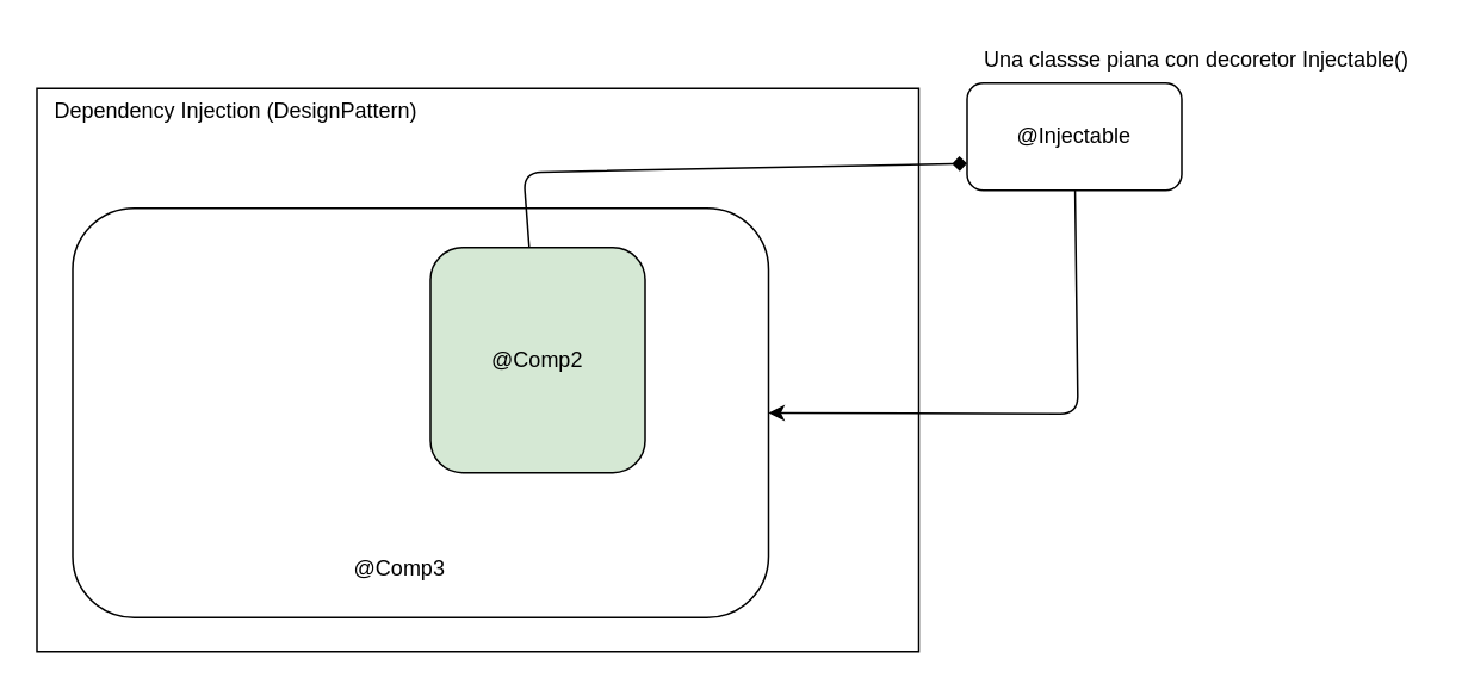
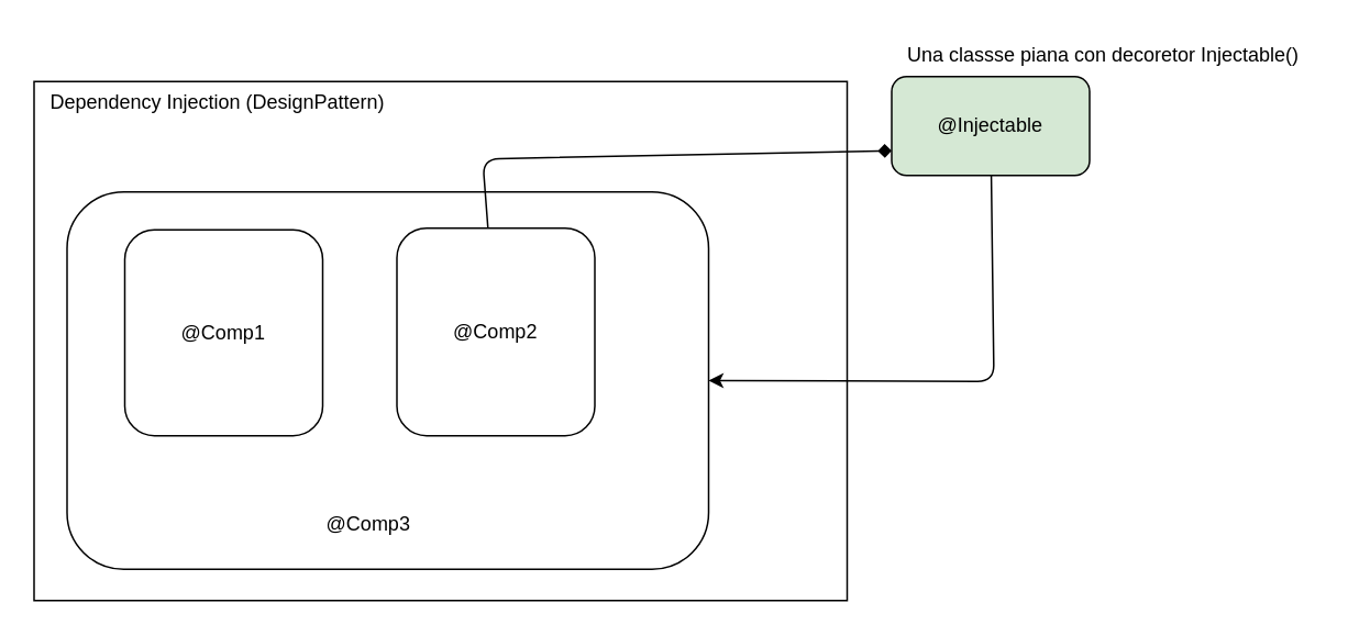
  <mxCell id="0" />
  <mxCell id="1" parent="0" />
  <mxCell id="2" value="" style="rounded=0;whiteSpace=wrap;html=1;" vertex="1" parent="1"><mxGeometry x="20" y="49" width="493" height="315" as="geometry" /></mxCell>
  <mxCell id="3" value="" style="rounded=1;whiteSpace=wrap;html=1;" vertex="1" parent="1"><mxGeometry x="40" y="116" width="389" height="229" as="geometry" /></mxCell>
+ <mxCell id="4" value="@Comp1" style="rounded=1;whiteSpace=wrap;html=1;" vertex="1" parent="1"><mxGeometry x="75" y="139" width="120" height="125" as="geometry" /></mxCell>
  <mxCell id="5" style="edgeStyle=none;html=1;entryX=0;entryY=0.75;entryDx=0;entryDy=0;endArrow=diamond;" edge="1" parent="1" source="6" target="9"><mxGeometry relative="1" as="geometry"><Array as="points"><mxPoint x="292" y="96" /></Array></mxGeometry></mxCell>
- <mxCell id="6" value="@Comp2" style="rounded=1;whiteSpace=wrap;html=1;fillColor=#d5e8d4;" vertex="1" parent="1"><mxGeometry x="240" y="138" width="120" height="126" as="geometry" /></mxCell>
+ <mxCell id="6" value="@Comp2" style="rounded=1;whiteSpace=wrap;html=1;" vertex="1" parent="1"><mxGeometry x="240" y="138" width="120" height="126" as="geometry" /></mxCell>
  <mxCell id="7" value="Dependency Injection (DesignPattern)" style="text;html=1;align=center;verticalAlign=middle;resizable=0;points=[];autosize=1;strokeColor=none;fillColor=none;" vertex="1" parent="1"><mxGeometry x="20" y="49" width="221" height="26" as="geometry" /></mxCell>
  <mxCell id="8" style="edgeStyle=none;html=1;entryX=1;entryY=0.5;entryDx=0;entryDy=0;" edge="1" parent="1" source="9" target="3"><mxGeometry relative="1" as="geometry"><Array as="points"><mxPoint x="602" y="231" /></Array></mxGeometry></mxCell>
- <mxCell id="9" value="@Injectable" style="rounded=1;whiteSpace=wrap;html=1;" vertex="1" parent="1"><mxGeometry x="540" y="46" width="120" height="60" as="geometry" /></mxCell>
+ <mxCell id="9" value="@Injectable" style="rounded=1;whiteSpace=wrap;html=1;fillColor=#d5e8d4;" vertex="1" parent="1"><mxGeometry x="540" y="46" width="120" height="60" as="geometry" /></mxCell>
  <mxCell id="10" value="Una classse piana con decoretor Injectable()" style="text;html=1;align=center;verticalAlign=middle;resizable=0;points=[];autosize=1;strokeColor=none;fillColor=none;" vertex="1" parent="1"><mxGeometry x="540" y="20" width="255" height="26" as="geometry" /></mxCell>
  <mxCell id="11" value="@Comp3" style="text;html=1;strokeColor=none;fillColor=none;align=center;verticalAlign=middle;whiteSpace=wrap;rounded=0;" vertex="1" parent="1"><mxGeometry x="193" y="303" width="60" height="30" as="geometry" /></mxCell>
